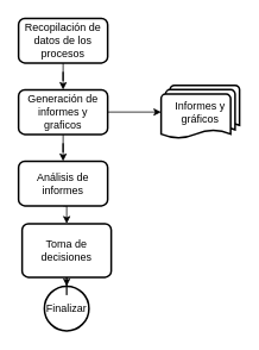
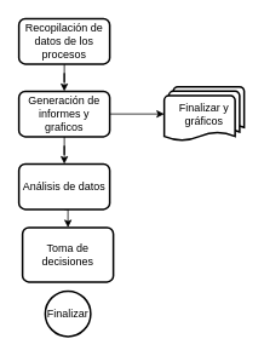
  <mxCell id="0" />
  <mxCell id="1" parent="0" />
  <mxCell id="2" value="Finalizar" style="strokeWidth=2;html=1;shape=mxgraph.flowchart.start_2;whiteSpace=wrap;" vertex="1" parent="1"><mxGeometry x="49" y="320" width="50" height="50" as="geometry" /></mxCell>
  <mxCell id="3" style="edgeStyle=orthogonalEdgeStyle;rounded=0;orthogonalLoop=1;jettySize=auto;html=1;entryX=0.5;entryY=0;entryDx=0;entryDy=0;" edge="1" parent="1" source="4" target="6"><mxGeometry relative="1" as="geometry" /></mxCell>
  <mxCell id="4" value="Recopilación de datos de los procesos" style="rounded=1;whiteSpace=wrap;html=1;absoluteArcSize=1;arcSize=14;strokeWidth=2;" vertex="1" parent="1"><mxGeometry x="20" y="20" width="100" height="50" as="geometry" /></mxCell>
  <mxCell id="5" style="edgeStyle=orthogonalEdgeStyle;rounded=0;orthogonalLoop=1;jettySize=auto;html=1;entryX=0.5;entryY=0;entryDx=0;entryDy=0;" edge="1" parent="1" source="6" target="8"><mxGeometry relative="1" as="geometry" /></mxCell>
  <mxCell id="6" value="Generación de informes y graficos" style="rounded=1;whiteSpace=wrap;html=1;absoluteArcSize=1;arcSize=14;strokeWidth=2;" vertex="1" parent="1"><mxGeometry x="20" y="100" width="100" height="50" as="geometry" /></mxCell>
  <mxCell id="7" style="edgeStyle=orthogonalEdgeStyle;rounded=0;orthogonalLoop=1;jettySize=auto;html=1;exitX=0.5;exitY=1;exitDx=0;exitDy=0;entryX=0.5;entryY=0;entryDx=0;entryDy=0;" edge="1" parent="1" source="8" target="10"><mxGeometry relative="1" as="geometry" /></mxCell>
- <mxCell id="8" value="Análisis de informes" style="rounded=1;whiteSpace=wrap;html=1;absoluteArcSize=1;arcSize=14;strokeWidth=2;" vertex="1" parent="1"><mxGeometry x="20" y="180" width="100" height="50" as="geometry" /></mxCell>
- <mxCell id="9" style="edgeStyle=orthogonalEdgeStyle;rounded=0;orthogonalLoop=1;jettySize=auto;html=1;exitX=0.5;exitY=1;exitDx=0;exitDy=0;" edge="1" parent="1" source="10" target="2"><mxGeometry relative="1" as="geometry" /></mxCell>
+ <mxCell id="8" value="Análisis de datos" style="rounded=1;whiteSpace=wrap;html=1;absoluteArcSize=1;arcSize=14;strokeWidth=2;" vertex="1" parent="1"><mxGeometry x="20" y="180" width="100" height="50" as="geometry" /></mxCell>
  <mxCell id="10" value="Toma de decisiones" style="rounded=1;whiteSpace=wrap;html=1;absoluteArcSize=1;arcSize=14;strokeWidth=2;" vertex="1" parent="1"><mxGeometry x="24" y="250" width="100" height="60" as="geometry" /></mxCell>
- <mxCell id="11" value="Informes y gráficos" style="strokeWidth=2;html=1;shape=mxgraph.flowchart.multi-document;whiteSpace=wrap;" vertex="1" parent="1"><mxGeometry x="180" y="95" width="88" height="60" as="geometry" /></mxCell>
+ <mxCell id="11" value="Finalizar y gráficos" style="strokeWidth=2;html=1;shape=mxgraph.flowchart.multi-document;whiteSpace=wrap;" vertex="1" parent="1"><mxGeometry x="180" y="95" width="88" height="60" as="geometry" /></mxCell>
  <mxCell id="12" style="edgeStyle=orthogonalEdgeStyle;rounded=0;orthogonalLoop=1;jettySize=auto;html=1;entryX=0;entryY=0.5;entryDx=0;entryDy=0;entryPerimeter=0;" edge="1" parent="1" source="6" target="11"><mxGeometry relative="1" as="geometry" /></mxCell>
